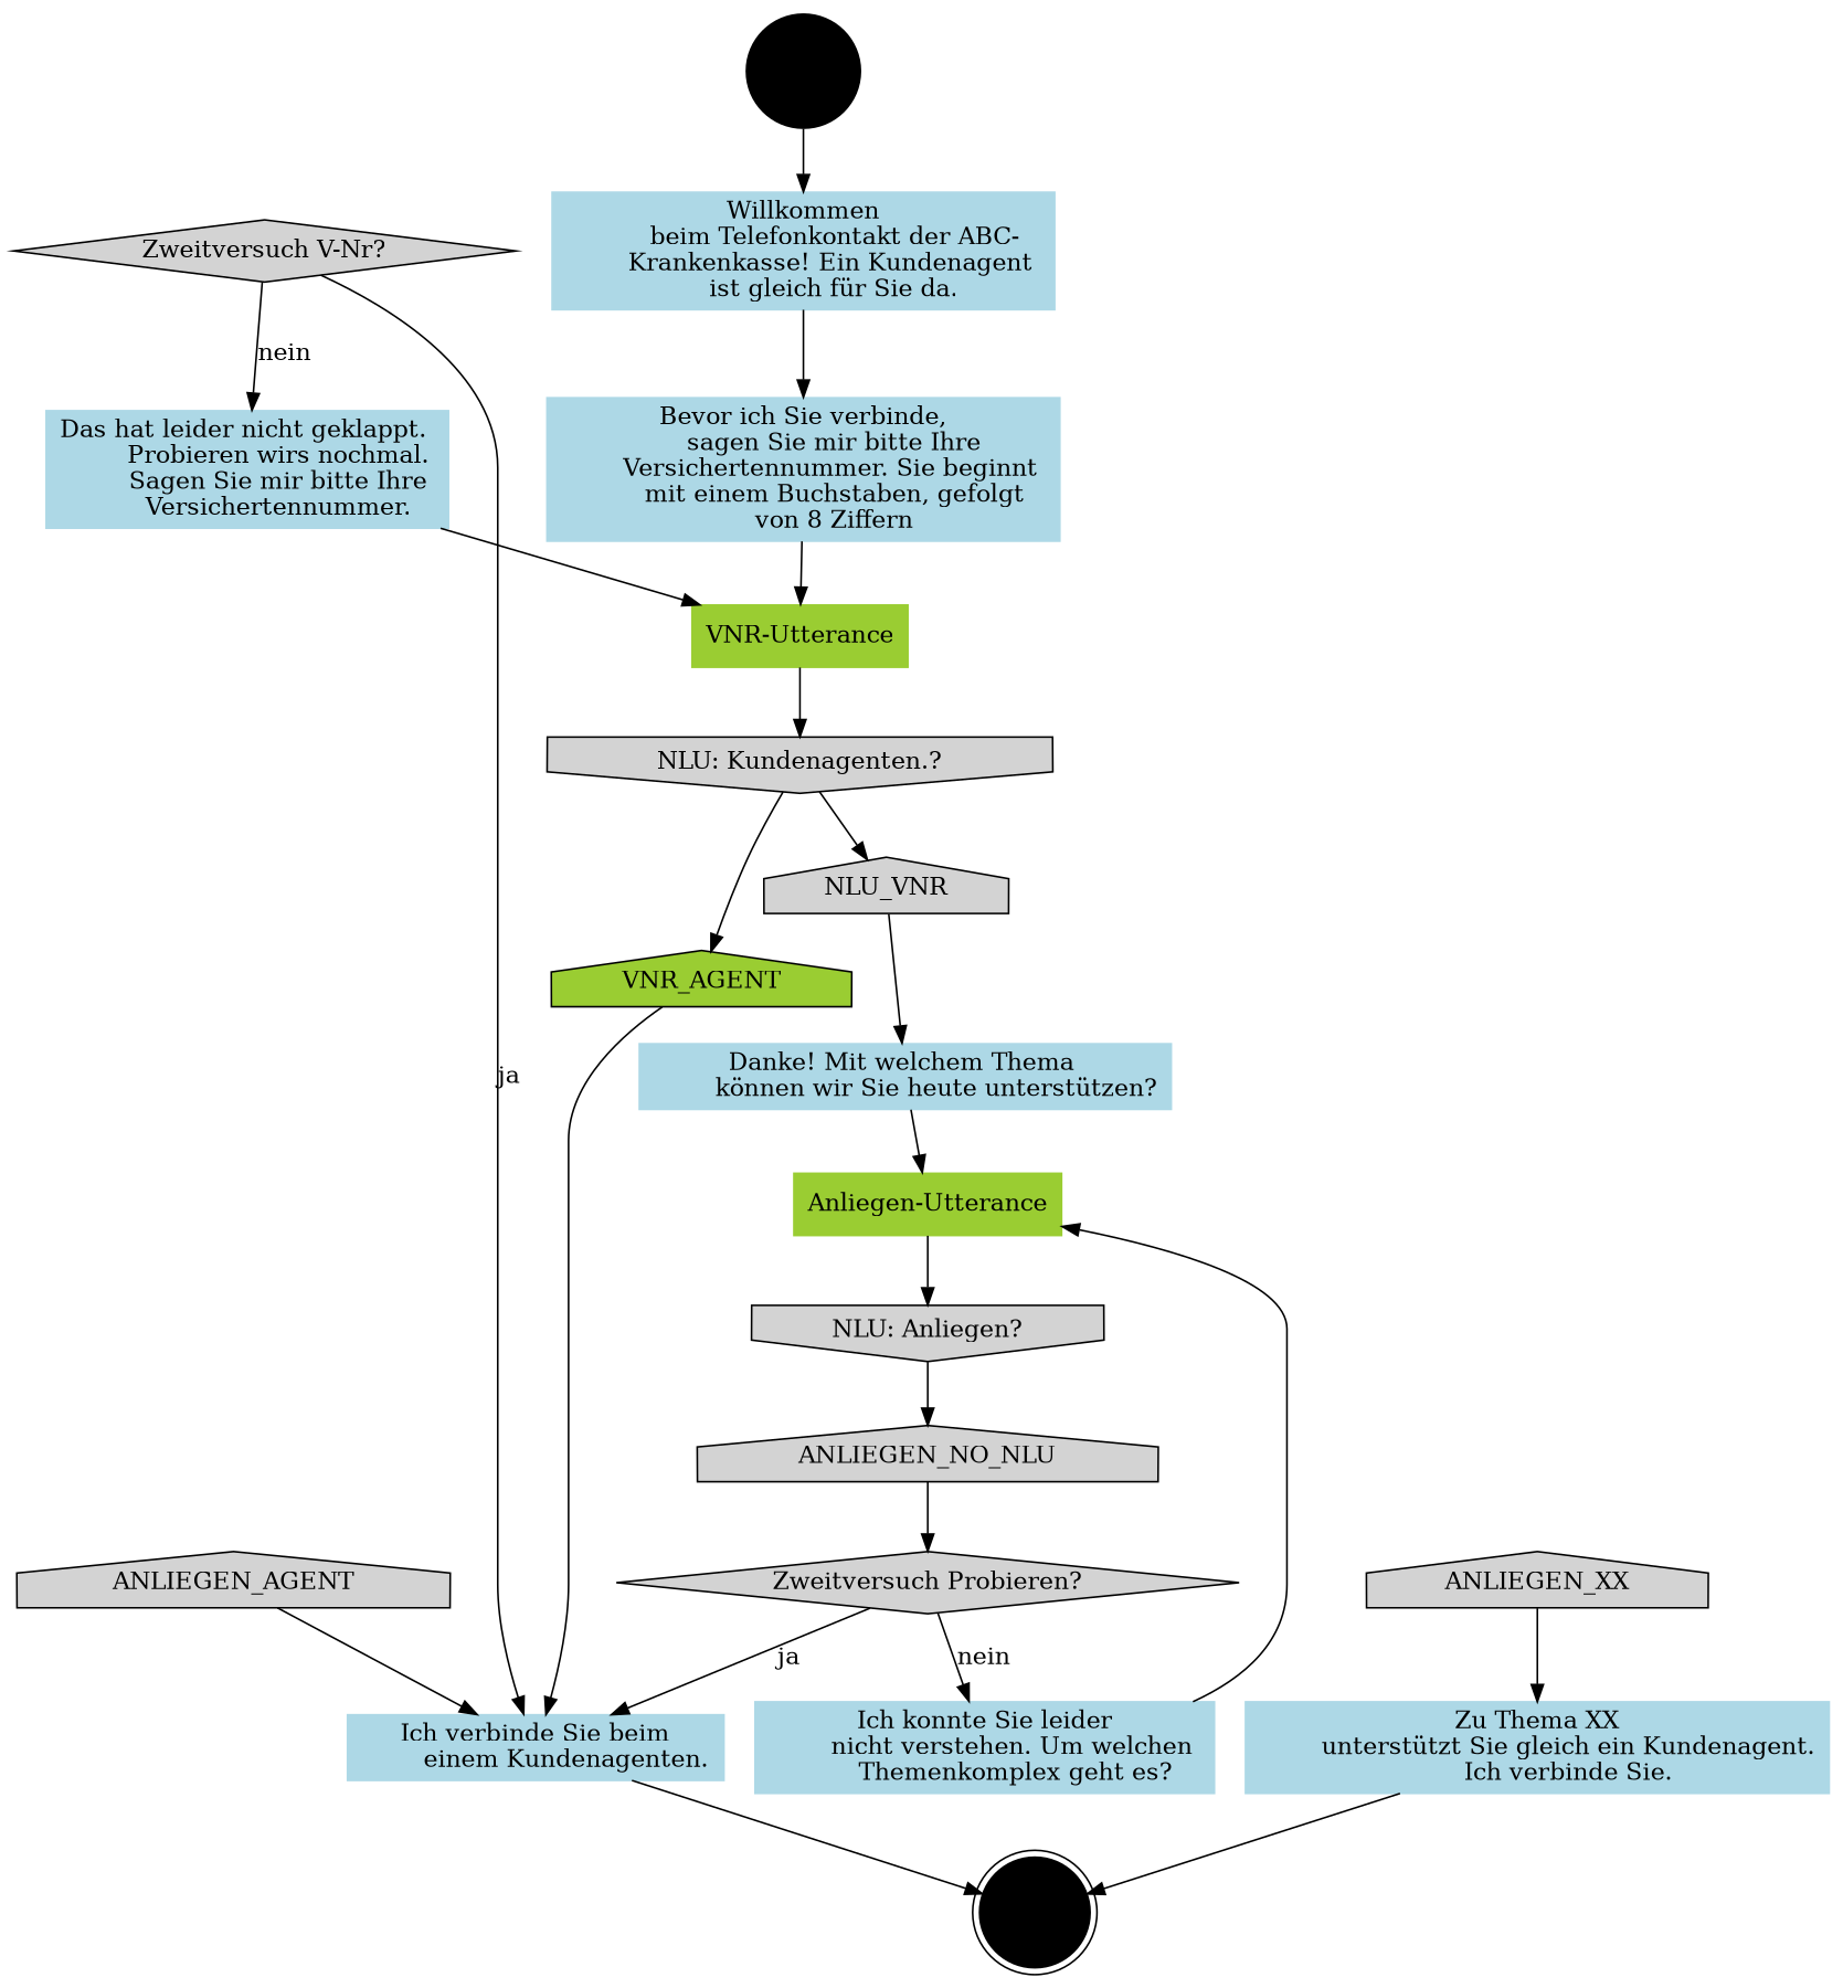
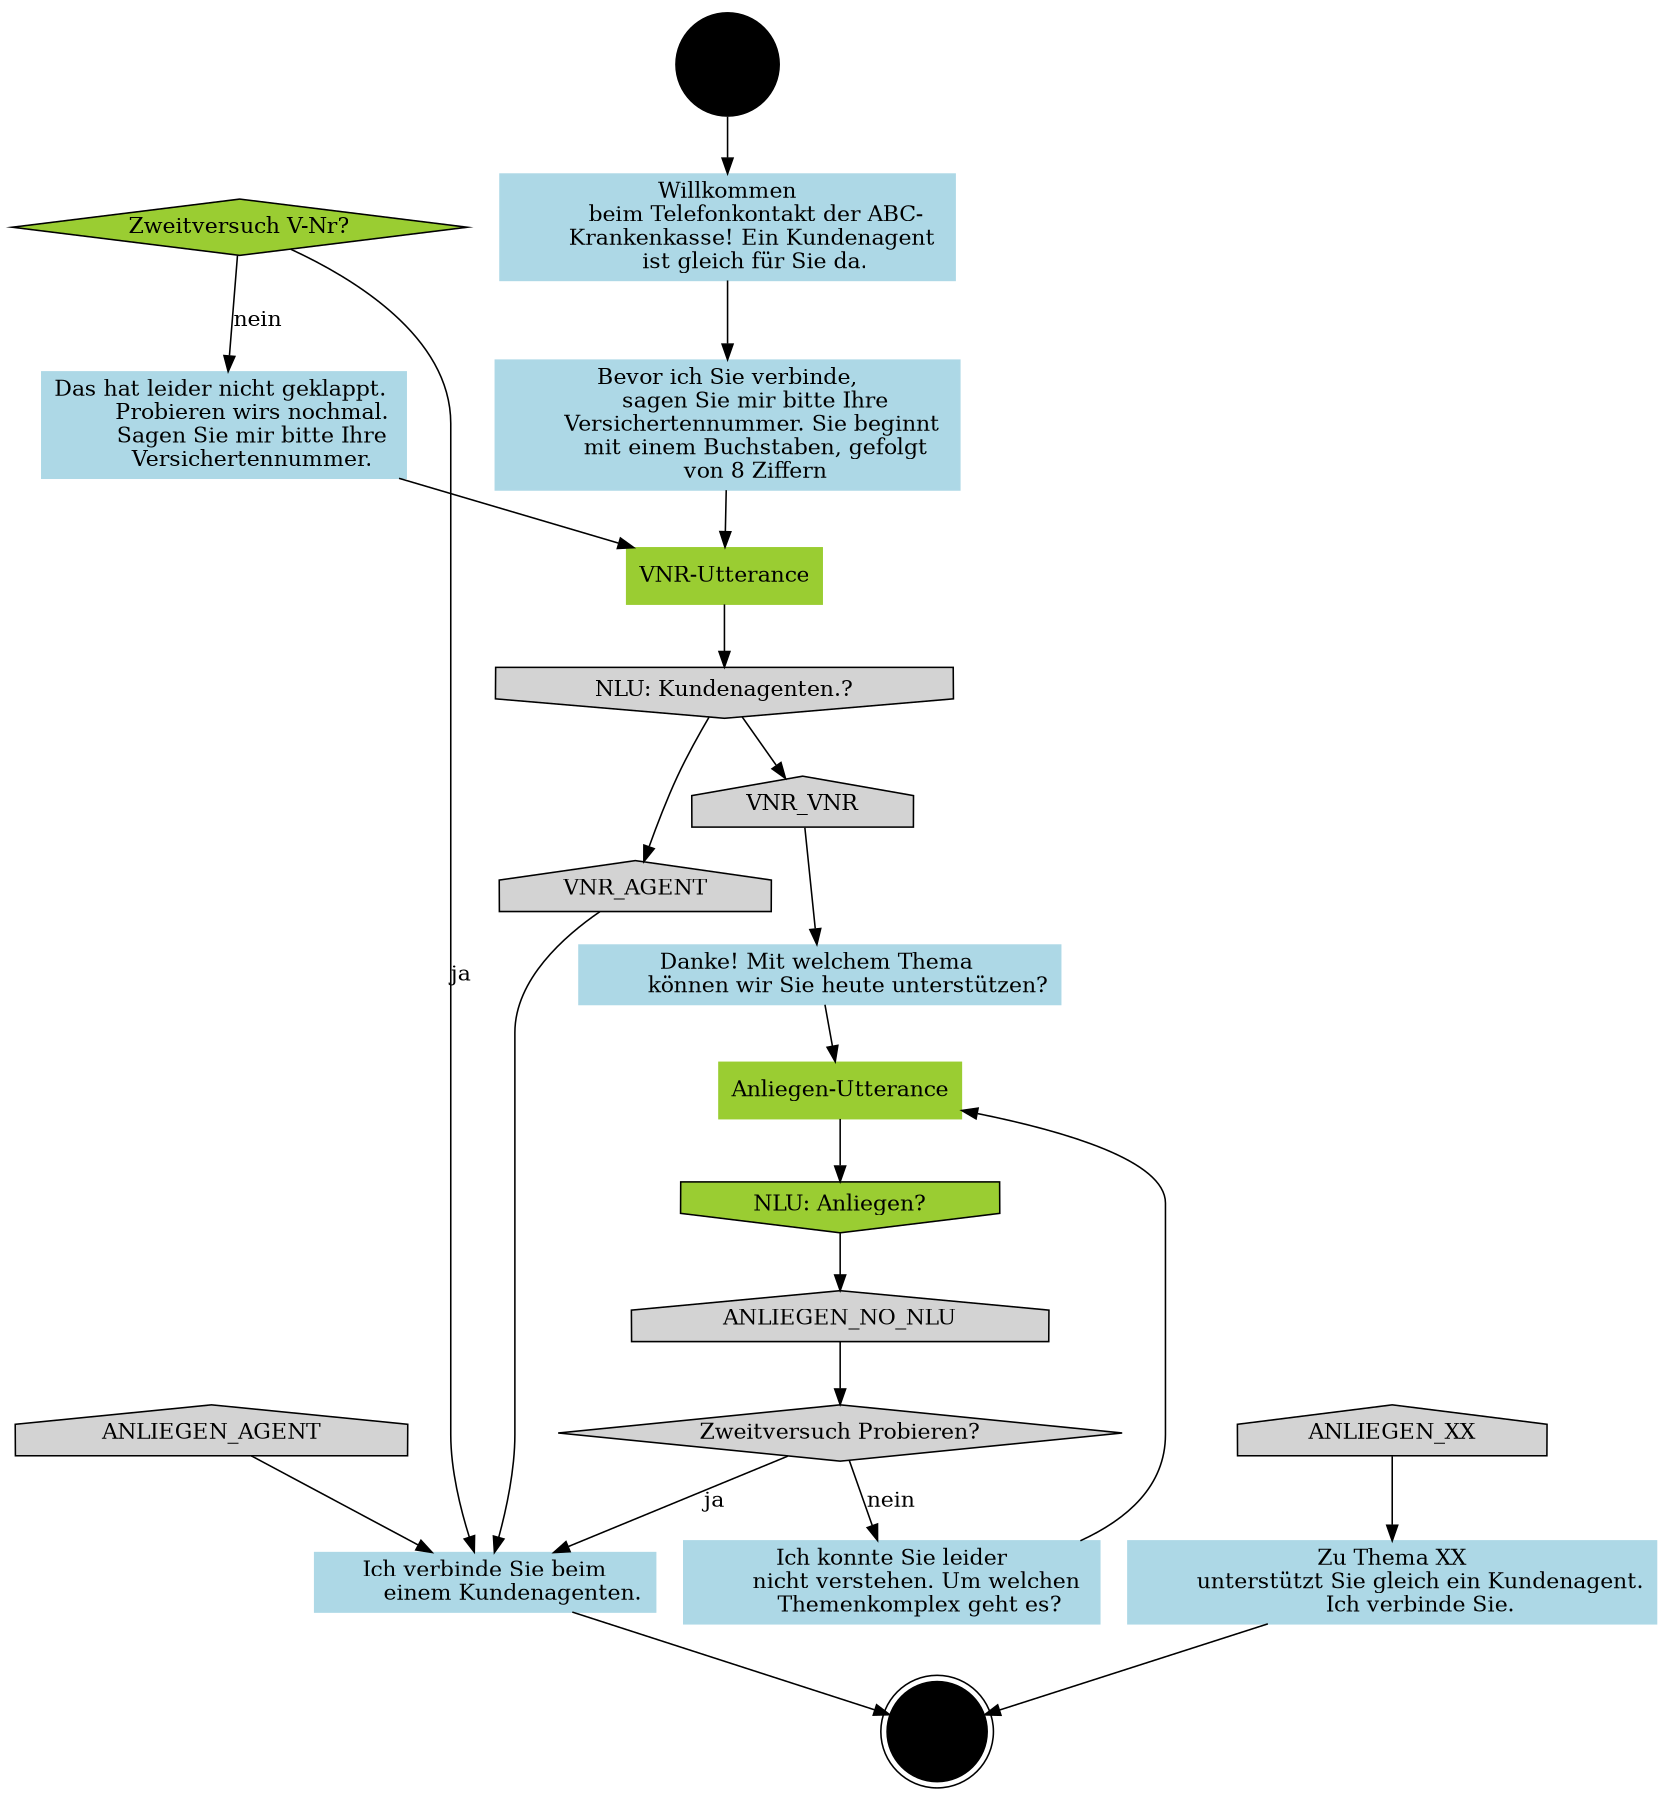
  digraph {
    node [shape=box style=filled]
    start [color=black shape=circle]
    n2 [color=lightblue label="Willkommen\n        beim Telefonkontakt der ABC-\n        Krankenkasse! Ein Kundenagent \n        ist gleich für Sie da."]
    n3 [color=lightblue label="Bevor ich Sie verbinde,\n        sagen Sie mir bitte Ihre\n        Versichertennummer. Sie beginnt \n        mit einem Buchstaben, gefolgt\n        von 8 Ziffern"]
    end [color=black shape=doublecircle]
    n5 [color=yellowgreen label="VNR-Utterance"]
    n6 [label="NLU: Kundenagenten.?" shape=invhouse]
-   n7 [label=VNR_AGENT shape=house fillcolor=yellowgreen]
-   n8 [label=NLU_VNR shape=house]
+   n7 [label=VNR_AGENT shape=house]
+   n8 [label=VNR_VNR shape=house]
    n9 [color=lightblue label="Ich verbinde Sie beim\n        einem Kundenagenten."]
    n10 [color=lightblue label="Danke! Mit welchem Thema \n        können wir Sie heute unterstützen?"]
-   n11 [label="NLU: Anliegen?" shape=invhouse]
+   n11 [label="NLU: Anliegen?" shape=invhouse fillcolor=yellowgreen]
    n12 [label=ANLIEGEN_NO_NLU shape=house]
    n13 [label="Zweitversuch Probieren?" shape=diamond]
    n14 [label=ANLIEGEN_AGENT shape=house]
    n15 [label=ANLIEGEN_XX shape=house]
    n16 [color=lightblue label="Zu Thema XX\n        unterstützt Sie gleich ein Kundenagent.\n        Ich verbinde Sie."]
    n17 [color=lightblue label="Das hat leider nicht geklappt. \n        Probieren wirs nochmal.\n        Sagen Sie mir bitte Ihre\n        Versichertennummer."]
    n18 [color=yellowgreen label="Anliegen-Utterance"]
-   n19 [label="Zweitversuch V-Nr?" shape=diamond]
+   n19 [label="Zweitversuch V-Nr?" shape=diamond fillcolor=yellowgreen]
    n20 [color=lightblue label="Ich konnte Sie leider\n        nicht verstehen. Um welchen \n        Themenkomplex geht es?"]
    start -> n2
    n2 -> n3
    n3 -> n5
    n5 -> n6
    n6 -> n7
    n6 -> n8
    n7 -> n9
    n8 -> n10
    n9 -> end
    n10 -> n18
    n11 -> n12
    n12 -> n13
    n13 -> n9 [label=ja]
    n13 -> n20 [label=nein]
    n14 -> n9
    n15 -> n16
    n16 -> end
    n17 -> n5
    n18 -> n11
    n19 -> n9 [label=ja]
    n19 -> n17 [label=nein]
    n20 -> n18
  }
